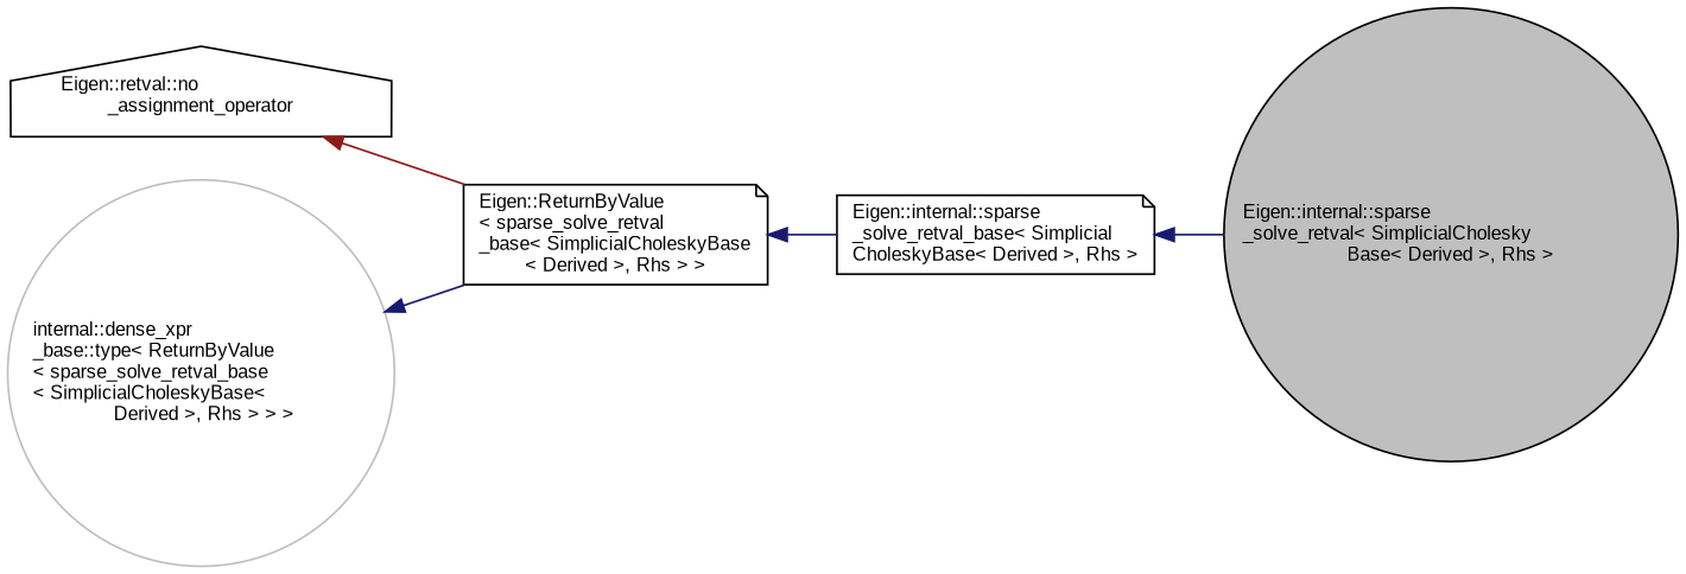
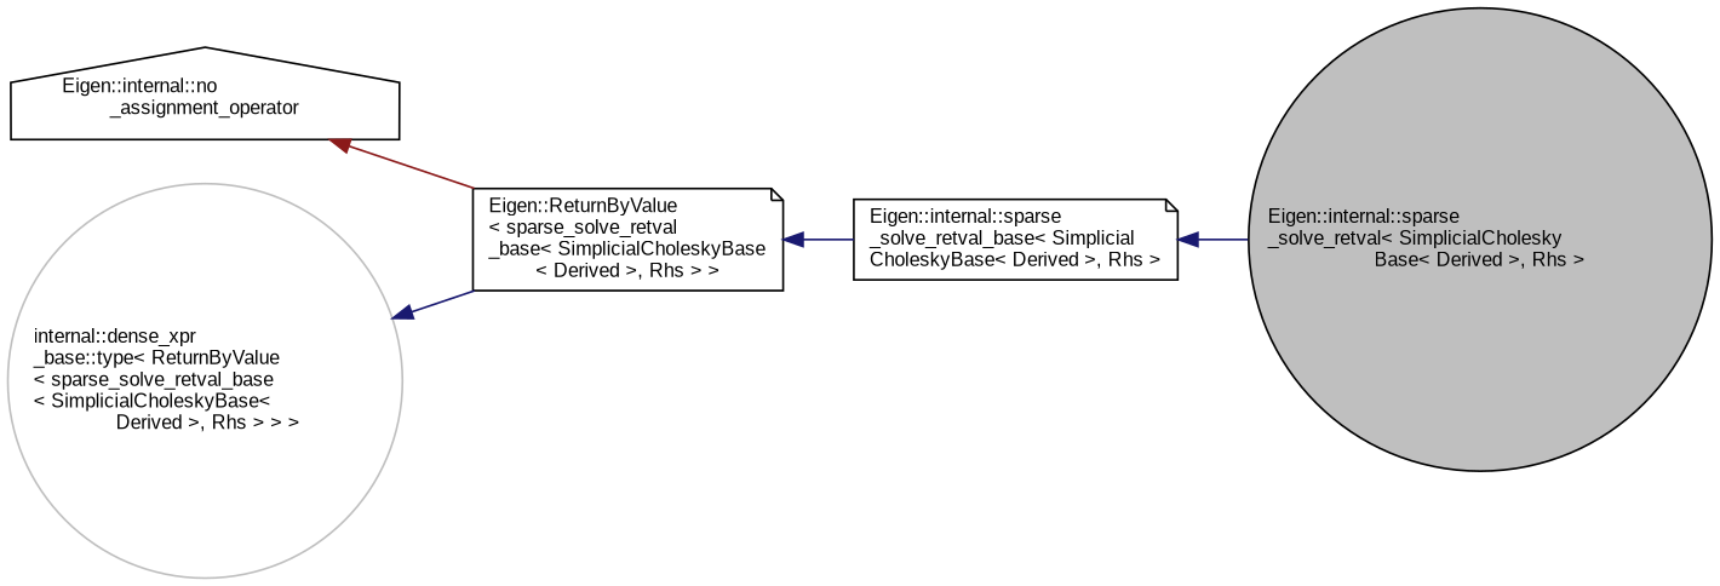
  digraph {
    rankdir=LR
    fontname="Liberation Sans"
    node [color=black fillcolor=white fontname="Liberation Sans" fontsize=10 shape=circle style=filled]
    edge [color=midnightblue dir=back fontname="Liberation Sans" fontsize=10 labelfontname=Helvetica labelfontsize=10 style=solid]
    n1 [fillcolor=grey75 fontcolor=black height=0.2 label="Eigen::internal::sparse\l_solve_retval\< SimplicialCholesky\lBase\< Derived \>, Rhs \>" width=0.4]
    n2 [height=0.2 label="Eigen::internal::sparse\l_solve_retval_base\< Simplicial\lCholeskyBase\< Derived \>, Rhs \>" shape=note width=0.4]
    n3 [height=0.2 label="Eigen::ReturnByValue\l\< sparse_solve_retval\l_base\< SimplicialCholeskyBase\l\< Derived \>, Rhs \> \>" shape=note width=0.4]
-   n4 [height=0.2 label="Eigen::retval::no\l_assignment_operator" shape=house width=0.4]
+   n4 [height=0.2 label="Eigen::internal::no\l_assignment_operator" shape=house width=0.4]
    n5 [color=grey75 height=0.2 label="internal::dense_xpr\l_base::type\< ReturnByValue\l\< sparse_solve_retval_base\l\< SimplicialCholeskyBase\<\l Derived \>, Rhs \> \> \>" width=0.4]
    n2 -> n1
    n3 -> n2
    n4 -> n3 [color=firebrick4]
    n5 -> n3
  }
